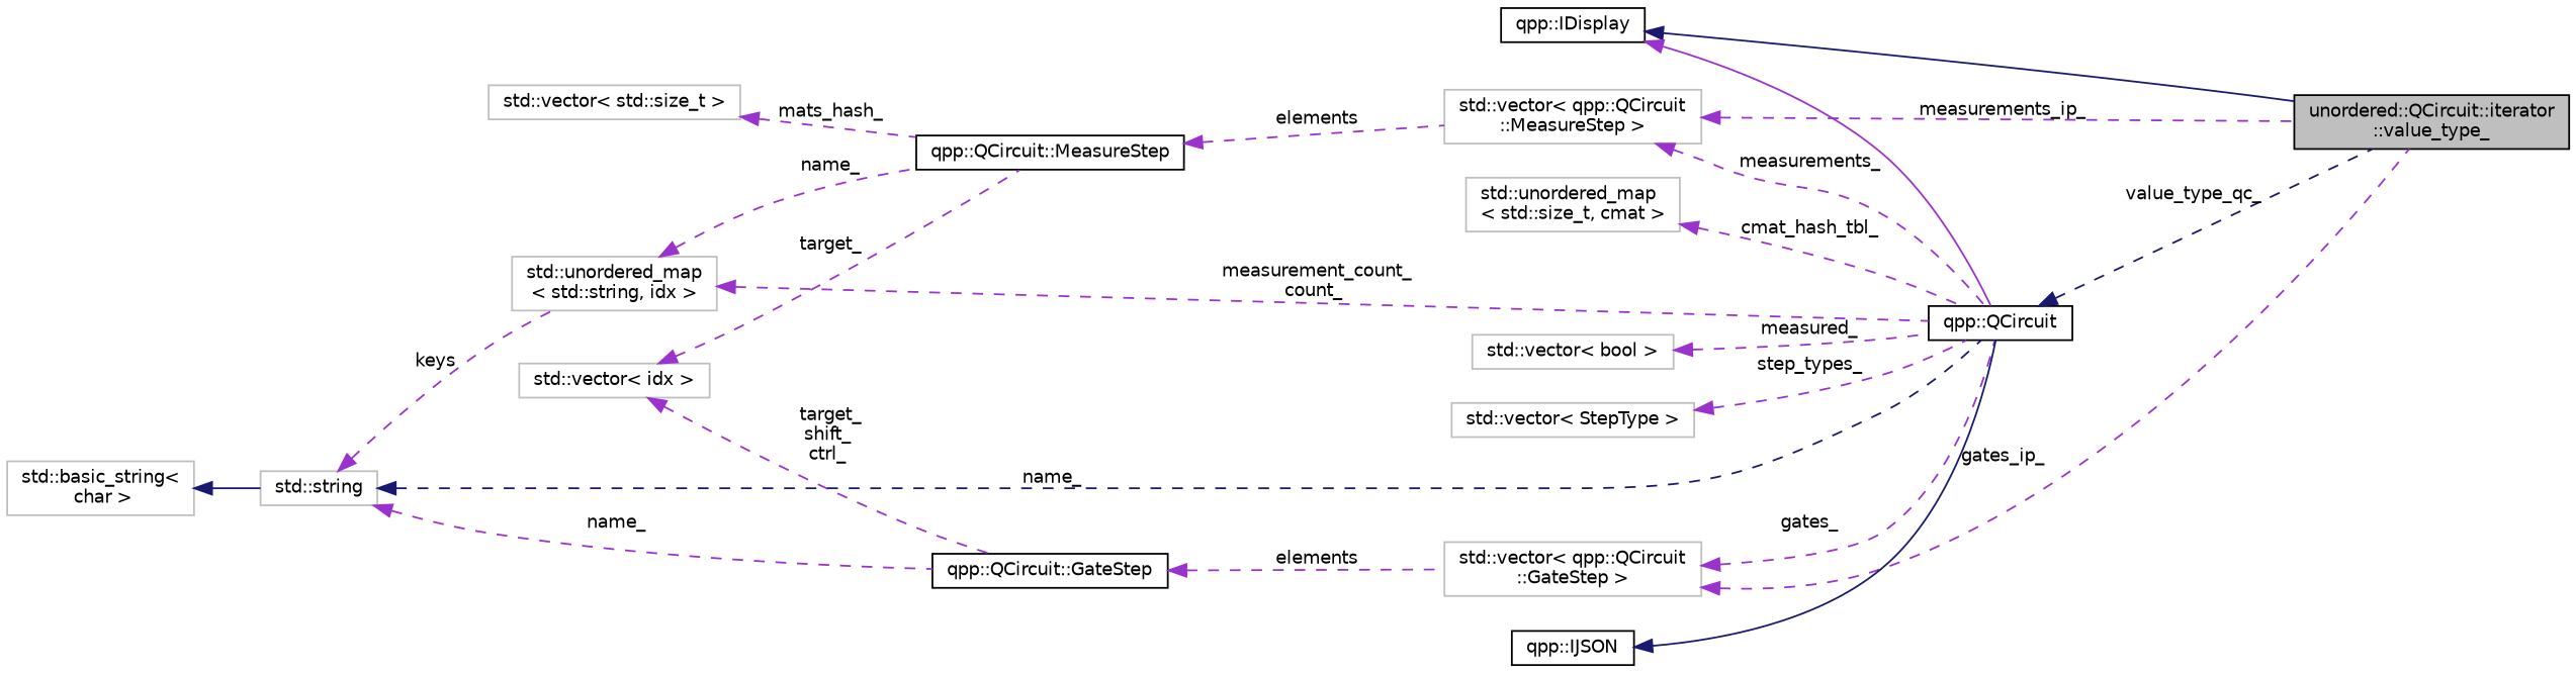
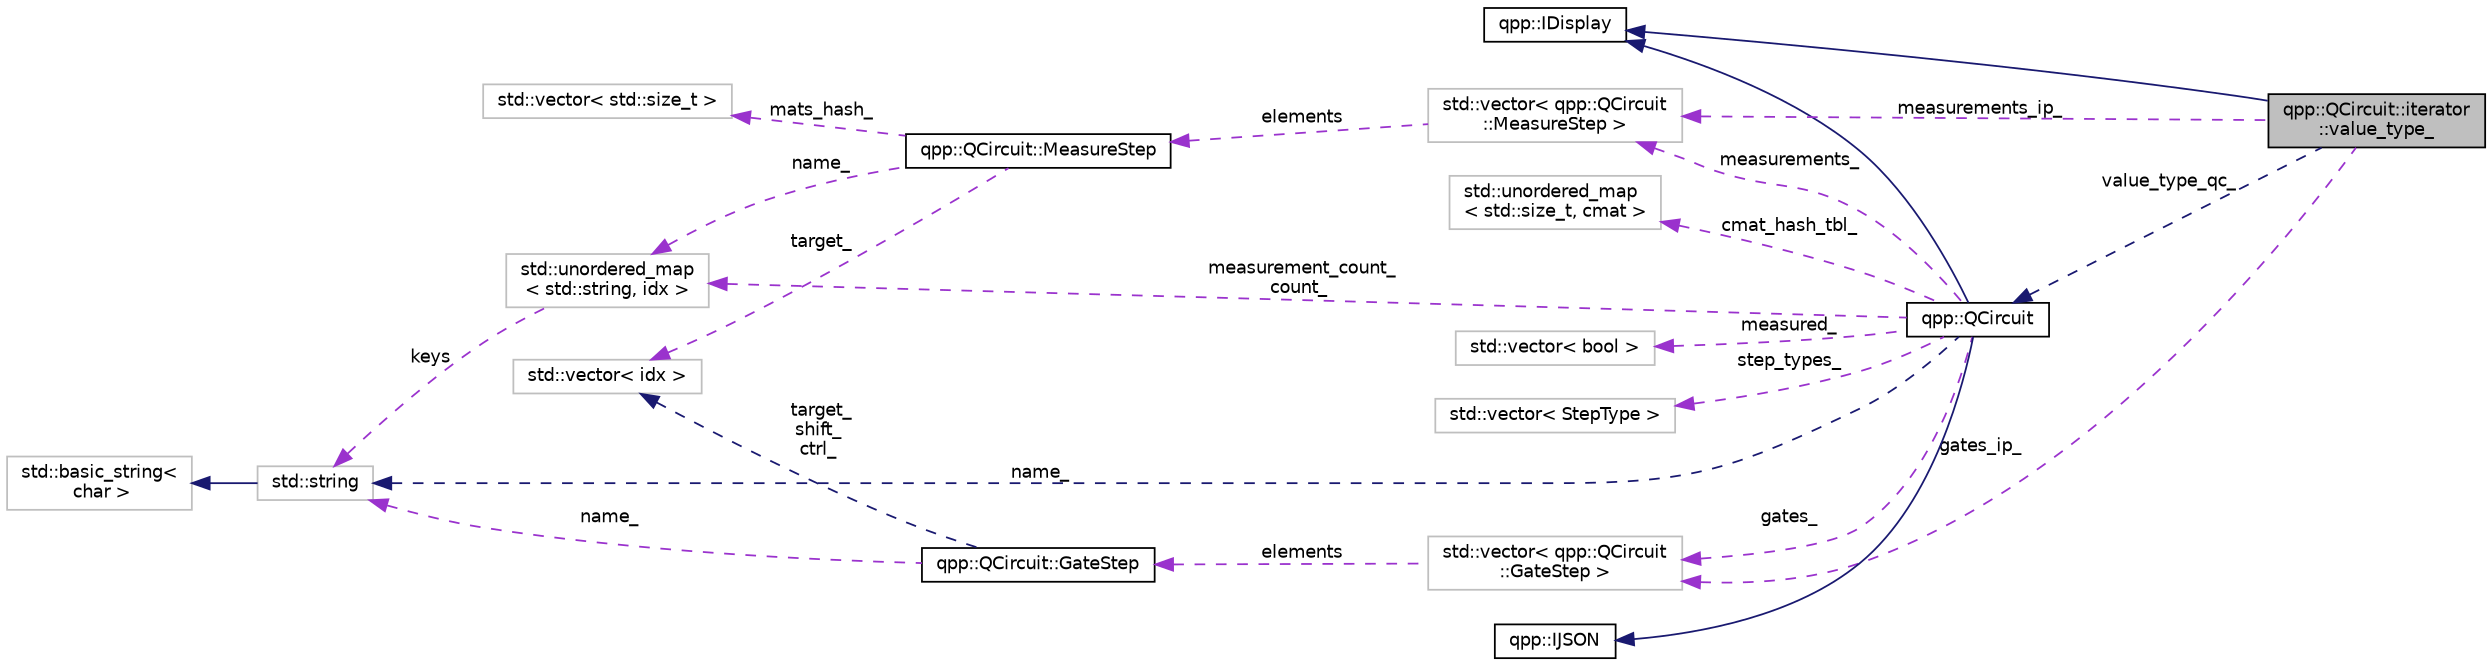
  digraph {
    rankdir=LR
    node [color=grey75 fillcolor=white fontname=Helvetica fontsize=10 shape=record style=filled]
    edge [color=darkorchid3 dir=back fontname=Helvetica fontsize=10 labelfontname=Helvetica labelfontsize=10 style=dashed]
-   n1 [color=black fillcolor=grey75 fontcolor=black height=0.2 label="unordered::QCircuit::iterator\l::value_type_" width=0.4]
+   n1 [color=black fillcolor=grey75 fontcolor=black height=0.2 label="qpp::QCircuit::iterator\l::value_type_" width=0.4]
    n2 [color=black height=0.2 label="qpp::IDisplay" width=0.4]
    n3 [color=black height=0.2 label="qpp::QCircuit" width=0.4]
    n4 [height=0.2 label="std::vector\< qpp::QCircuit\l::MeasureStep \>" width=0.4]
    n5 [color=black height=0.2 label="qpp::QCircuit::MeasureStep" width=0.4]
    n6 [height=0.2 label="std::vector\< std::size_t \>" width=0.4]
    n7 [height=0.2 label="std::vector\< idx \>" width=0.4]
    n8 [color=black height=0.2 label="qpp::QCircuit::GateStep" width=0.4]
    n9 [height=0.2 label="std::vector\< qpp::QCircuit\l::GateStep \>" width=0.4]
    n10 [height=0.2 label="std::string" width=0.4]
    n11 [height=0.2 label="std::unordered_map\l\< std::string, idx \>" width=0.4]
    n12 [height=0.2 label="std::basic_string\<\l char \>" width=0.4]
    n13 [color=black height=0.2 label="qpp::IJSON" width=0.4]
    n14 [height=0.2 label="std::unordered_map\l\< std::size_t, cmat \>" width=0.4]
    n15 [height=0.2 label="std::vector\< bool \>" width=0.4]
    n16 [height=0.2 label="std::vector\< StepType \>" width=0.4]
    n2 -> n1 [color=midnightblue style=solid]
-   n2 -> n3 [style=solid]
+   n2 -> n3 [color=midnightblue style=solid]
    n3 -> n1 [color=midnightblue label=" value_type_qc_"]
    n4 -> n1 [label=" measurements_ip_"]
    n4 -> n3 [label=" measurements_"]
    n5 -> n4 [label=" elements"]
    n6 -> n5 [label=" mats_hash_"]
    n7 -> n5 [label=" target_"]
-   n7 -> n8 [label=" target_\nshift_\nctrl_"]
+   n7 -> n8 [color=midnightblue label=" target_\nshift_\nctrl_"]
    n8 -> n9 [label=" elements"]
    n9 -> n1 [label=" gates_ip_"]
    n9 -> n3 [label=" gates_"]
    n10 -> n3 [color=midnightblue label=" name_"]
    n10 -> n8 [label=" name_"]
    n10 -> n11 [label=" keys"]
    n11 -> n3 [label=" measurement_count_\ncount_"]
    n11 -> n5 [label=" name_"]
    n12 -> n10 [color=midnightblue style=solid]
    n13 -> n3 [color=midnightblue style=solid]
    n14 -> n3 [label=" cmat_hash_tbl_"]
    n15 -> n3 [label=" measured_"]
    n16 -> n3 [label=" step_types_"]
  }
